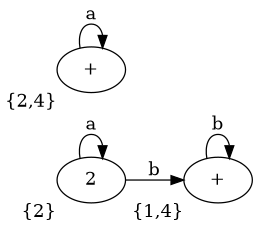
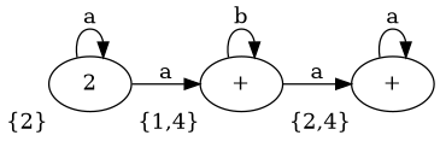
  digraph {
    rankdir=LR
    2 [xlabel="{2}"]
    n2 [label="+" xlabel="{1,4}"]
    n3 [label="+" xlabel="{2,4}"]
    2 -> 2 [label=a]
-   2 -> n2 [label=b]
+   2 -> n2 [label=a]
    n2 -> n2 [label=b]
+   n2 -> n3 [label=a]
    n3 -> n3 [label=a]
  }
